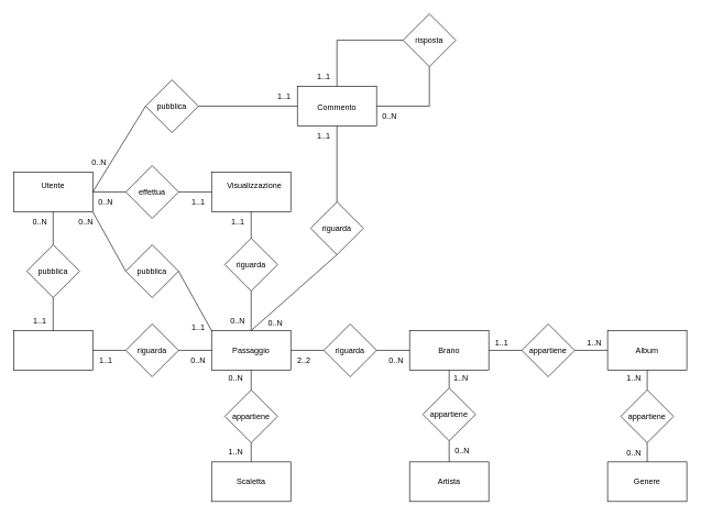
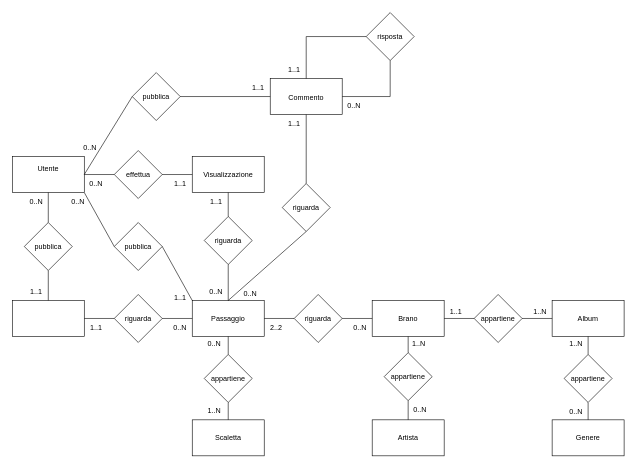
  <mxCell id="0" />
  <mxCell id="1" parent="0" />
  <mxCell id="2" value="" style="rounded=0;whiteSpace=wrap;html=1;" vertex="1" parent="1"><mxGeometry x="620" y="500" width="120" height="60" as="geometry" /></mxCell>
  <mxCell id="3" value="" style="rounded=0;whiteSpace=wrap;html=1;" vertex="1" parent="1"><mxGeometry x="620" y="699" width="120" height="60" as="geometry" /></mxCell>
  <mxCell id="4" value="" style="rounded=0;whiteSpace=wrap;html=1;" vertex="1" parent="1"><mxGeometry x="920" y="500" width="120" height="60" as="geometry" /></mxCell>
  <mxCell id="5" value="" style="rounded=0;whiteSpace=wrap;html=1;" vertex="1" parent="1"><mxGeometry x="920" y="699" width="120" height="60" as="geometry" /></mxCell>
  <mxCell id="6" value="" style="rounded=0;whiteSpace=wrap;html=1;" vertex="1" parent="1"><mxGeometry x="320" y="260" width="120" height="60" as="geometry" /></mxCell>
  <mxCell id="7" value="" style="rounded=0;whiteSpace=wrap;html=1;" vertex="1" parent="1"><mxGeometry x="450" y="130" width="120" height="60" as="geometry" /></mxCell>
  <mxCell id="8" value="" style="rounded=0;whiteSpace=wrap;html=1;" vertex="1" parent="1"><mxGeometry x="20" y="500" width="120" height="60" as="geometry" /></mxCell>
  <mxCell id="9" value="Brano" style="text;html=1;align=center;verticalAlign=middle;whiteSpace=wrap;rounded=0;" vertex="1" parent="1"><mxGeometry x="650" y="515" width="60" height="30" as="geometry" /></mxCell>
  <mxCell id="10" value="Artista" style="text;html=1;align=center;verticalAlign=middle;whiteSpace=wrap;rounded=0;" vertex="1" parent="1"><mxGeometry x="650" y="714" width="60" height="30" as="geometry" /></mxCell>
  <mxCell id="11" value="Genere" style="text;html=1;align=center;verticalAlign=middle;whiteSpace=wrap;rounded=0;" vertex="1" parent="1"><mxGeometry x="950" y="714" width="60" height="30" as="geometry" /></mxCell>
  <mxCell id="12" value="Album" style="text;html=1;align=center;verticalAlign=middle;whiteSpace=wrap;rounded=0;" vertex="1" parent="1"><mxGeometry x="950" y="515" width="60" height="30" as="geometry" /></mxCell>
- <mxCell id="13" value="Visualizzazione" style="text;html=1;align=center;verticalAlign=middle;whiteSpace=wrap;rounded=0;" vertex="1" parent="1"><mxGeometry x="355" y="265" width="60" height="30" as="geometry" /></mxCell>
+ <mxCell id="13" value="Visualizzazione" style="text;html=1;align=center;verticalAlign=middle;whiteSpace=wrap;rounded=0;" vertex="1" parent="1"><mxGeometry x="350" y="275" width="60" height="30" as="geometry" /></mxCell>
  <mxCell id="14" value="Commento" style="text;html=1;align=center;verticalAlign=middle;whiteSpace=wrap;rounded=0;" vertex="1" parent="1"><mxGeometry x="480" y="150" width="60" height="25" as="geometry" /></mxCell>
  <mxCell id="15" value="" style="rounded=0;whiteSpace=wrap;html=1;" vertex="1" parent="1"><mxGeometry x="20" y="260" width="120" height="60" as="geometry" /></mxCell>
  <mxCell id="16" value="Utente" style="text;html=1;align=center;verticalAlign=middle;whiteSpace=wrap;rounded=0;" vertex="1" parent="1"><mxGeometry x="50" y="265" width="60" height="30" as="geometry" /></mxCell>
  <mxCell id="17" value="" style="rhombus;whiteSpace=wrap;html=1;" vertex="1" parent="1"><mxGeometry x="220" y="120" width="80" height="80" as="geometry" /></mxCell>
  <mxCell id="18" value="pubblica" style="text;html=1;align=center;verticalAlign=middle;whiteSpace=wrap;rounded=0;" vertex="1" parent="1"><mxGeometry x="230" y="145" width="60" height="30" as="geometry" /></mxCell>
  <mxCell id="19" value="" style="rhombus;whiteSpace=wrap;html=1;" vertex="1" parent="1"><mxGeometry x="40" y="370" width="80" height="80" as="geometry" /></mxCell>
  <mxCell id="20" value="pubblica" style="text;html=1;align=center;verticalAlign=middle;whiteSpace=wrap;rounded=0;" vertex="1" parent="1"><mxGeometry x="50" y="395" width="60" height="30" as="geometry" /></mxCell>
  <mxCell id="21" value="" style="endArrow=none;html=1;rounded=0;exitX=0.5;exitY=1;exitDx=0;exitDy=0;entryX=0.5;entryY=0;entryDx=0;entryDy=0;" edge="1" parent="1" source="15" target="19"><mxGeometry width="50" height="50" relative="1" as="geometry"><mxPoint x="220" y="350" as="sourcePoint" /><mxPoint x="270" y="300" as="targetPoint" /></mxGeometry></mxCell>
  <mxCell id="22" value="" style="endArrow=none;html=1;rounded=0;exitX=0.5;exitY=1;exitDx=0;exitDy=0;entryX=0.5;entryY=0;entryDx=0;entryDy=0;" edge="1" parent="1" source="19" target="8"><mxGeometry width="50" height="50" relative="1" as="geometry"><mxPoint x="220" y="370" as="sourcePoint" /><mxPoint x="270" y="320" as="targetPoint" /></mxGeometry></mxCell>
  <mxCell id="23" value="" style="endArrow=none;html=1;rounded=0;exitX=1;exitY=0.5;exitDx=0;exitDy=0;entryX=0;entryY=0.5;entryDx=0;entryDy=0;" edge="1" parent="1" source="17" target="7"><mxGeometry width="50" height="50" relative="1" as="geometry"><mxPoint x="220" y="350" as="sourcePoint" /><mxPoint x="270" y="300" as="targetPoint" /></mxGeometry></mxCell>
  <mxCell id="24" value="" style="endArrow=none;html=1;rounded=0;exitX=1;exitY=0.5;exitDx=0;exitDy=0;entryX=0;entryY=0.5;entryDx=0;entryDy=0;" edge="1" parent="1" source="15" target="17"><mxGeometry width="50" height="50" relative="1" as="geometry"><mxPoint x="220" y="350" as="sourcePoint" /><mxPoint x="270" y="300" as="targetPoint" /></mxGeometry></mxCell>
  <mxCell id="25" value="" style="rounded=0;whiteSpace=wrap;html=1;" vertex="1" parent="1"><mxGeometry x="320" y="500" width="120" height="60" as="geometry" /></mxCell>
  <mxCell id="26" value="Passaggio" style="text;html=1;align=center;verticalAlign=middle;whiteSpace=wrap;rounded=0;" vertex="1" parent="1"><mxGeometry x="350" y="515" width="60" height="30" as="geometry" /></mxCell>
  <mxCell id="27" value="" style="rhombus;whiteSpace=wrap;html=1;" vertex="1" parent="1"><mxGeometry x="190" y="490" width="80" height="80" as="geometry" /></mxCell>
  <mxCell id="28" value="riguarda" style="text;html=1;align=center;verticalAlign=middle;whiteSpace=wrap;rounded=0;" vertex="1" parent="1"><mxGeometry x="200" y="515" width="60" height="30" as="geometry" /></mxCell>
  <mxCell id="29" value="" style="endArrow=none;html=1;rounded=0;exitX=1;exitY=0.5;exitDx=0;exitDy=0;entryX=0;entryY=0.5;entryDx=0;entryDy=0;" edge="1" parent="1" source="27" target="25"><mxGeometry width="50" height="50" relative="1" as="geometry"><mxPoint x="340" y="420" as="sourcePoint" /><mxPoint x="390" y="370" as="targetPoint" /></mxGeometry></mxCell>
  <mxCell id="30" value="" style="endArrow=none;html=1;rounded=0;exitX=0;exitY=0.5;exitDx=0;exitDy=0;entryX=1;entryY=0.5;entryDx=0;entryDy=0;" edge="1" parent="1" source="27" target="8"><mxGeometry width="50" height="50" relative="1" as="geometry"><mxPoint x="340" y="420" as="sourcePoint" /><mxPoint x="390" y="370" as="targetPoint" /></mxGeometry></mxCell>
  <mxCell id="31" value="" style="rhombus;whiteSpace=wrap;html=1;" vertex="1" parent="1"><mxGeometry x="470" y="305" width="80" height="80" as="geometry" /></mxCell>
  <mxCell id="32" value="" style="endArrow=none;html=1;rounded=0;exitX=0.5;exitY=1;exitDx=0;exitDy=0;entryX=0.5;entryY=0;entryDx=0;entryDy=0;" edge="1" parent="1" source="31" target="25"><mxGeometry width="50" height="50" relative="1" as="geometry"><mxPoint x="340" y="420" as="sourcePoint" /><mxPoint x="390" y="370" as="targetPoint" /></mxGeometry></mxCell>
  <mxCell id="33" value="" style="endArrow=none;html=1;rounded=0;exitX=0.5;exitY=0;exitDx=0;exitDy=0;entryX=0.5;entryY=1;entryDx=0;entryDy=0;" edge="1" parent="1" source="31" target="7"><mxGeometry width="50" height="50" relative="1" as="geometry"><mxPoint x="490" y="380" as="sourcePoint" /><mxPoint x="540" y="330" as="targetPoint" /></mxGeometry></mxCell>
  <mxCell id="34" value="riguarda" style="text;html=1;align=center;verticalAlign=middle;whiteSpace=wrap;rounded=0;" vertex="1" parent="1"><mxGeometry x="480" y="330" width="60" height="30" as="geometry" /></mxCell>
  <mxCell id="35" value="" style="rhombus;whiteSpace=wrap;html=1;" vertex="1" parent="1"><mxGeometry x="190" y="370" width="80" height="80" as="geometry" /></mxCell>
  <mxCell id="36" value="pubblica" style="text;html=1;align=center;verticalAlign=middle;whiteSpace=wrap;rounded=0;" vertex="1" parent="1"><mxGeometry x="200" y="395" width="60" height="30" as="geometry" /></mxCell>
  <mxCell id="37" value="" style="endArrow=none;html=1;rounded=0;exitX=0;exitY=0.5;exitDx=0;exitDy=0;entryX=1;entryY=1;entryDx=0;entryDy=0;" edge="1" parent="1" source="35" target="15"><mxGeometry width="50" height="50" relative="1" as="geometry"><mxPoint x="200" y="440" as="sourcePoint" /><mxPoint x="250" y="390" as="targetPoint" /></mxGeometry></mxCell>
  <mxCell id="38" value="" style="endArrow=none;html=1;rounded=0;exitX=1;exitY=0.5;exitDx=0;exitDy=0;entryX=0;entryY=0;entryDx=0;entryDy=0;" edge="1" parent="1" source="35" target="25"><mxGeometry width="50" height="50" relative="1" as="geometry"><mxPoint x="290" y="410" as="sourcePoint" /><mxPoint x="340" y="360" as="targetPoint" /></mxGeometry></mxCell>
  <mxCell id="39" value="" style="rhombus;whiteSpace=wrap;html=1;" vertex="1" parent="1"><mxGeometry x="190" y="250" width="80" height="80" as="geometry" /></mxCell>
  <mxCell id="40" value="effettua" style="text;html=1;align=center;verticalAlign=middle;whiteSpace=wrap;rounded=0;" vertex="1" parent="1"><mxGeometry x="200" y="275" width="60" height="30" as="geometry" /></mxCell>
  <mxCell id="41" value="" style="rhombus;whiteSpace=wrap;html=1;" vertex="1" parent="1"><mxGeometry x="340" y="360" width="80" height="80" as="geometry" /></mxCell>
  <mxCell id="42" value="riguarda" style="text;html=1;align=center;verticalAlign=middle;whiteSpace=wrap;rounded=0;" vertex="1" parent="1"><mxGeometry x="350" y="385" width="60" height="30" as="geometry" /></mxCell>
  <mxCell id="43" value="" style="endArrow=none;html=1;rounded=0;exitX=1;exitY=0.5;exitDx=0;exitDy=0;entryX=0;entryY=0.5;entryDx=0;entryDy=0;" edge="1" parent="1" source="39" target="6"><mxGeometry width="50" height="50" relative="1" as="geometry"><mxPoint x="290" y="380" as="sourcePoint" /><mxPoint x="340" y="330" as="targetPoint" /></mxGeometry></mxCell>
  <mxCell id="44" value="" style="endArrow=none;html=1;rounded=0;exitX=0;exitY=0.5;exitDx=0;exitDy=0;entryX=1;entryY=0.5;entryDx=0;entryDy=0;" edge="1" parent="1" source="39" target="15"><mxGeometry width="50" height="50" relative="1" as="geometry"><mxPoint x="320" y="240" as="sourcePoint" /><mxPoint x="370" y="190" as="targetPoint" /></mxGeometry></mxCell>
  <mxCell id="45" value="" style="endArrow=none;html=1;rounded=0;entryX=0.5;entryY=1;entryDx=0;entryDy=0;exitX=0.5;exitY=0;exitDx=0;exitDy=0;" edge="1" parent="1" source="41" target="6"><mxGeometry width="50" height="50" relative="1" as="geometry"><mxPoint x="310" y="380" as="sourcePoint" /><mxPoint x="360" y="330" as="targetPoint" /></mxGeometry></mxCell>
  <mxCell id="46" value="" style="endArrow=none;html=1;rounded=0;exitX=0.5;exitY=1;exitDx=0;exitDy=0;entryX=0.5;entryY=0;entryDx=0;entryDy=0;" edge="1" parent="1" source="41" target="25"><mxGeometry width="50" height="50" relative="1" as="geometry"><mxPoint x="290" y="380" as="sourcePoint" /><mxPoint x="380" y="500" as="targetPoint" /></mxGeometry></mxCell>
  <mxCell id="47" value="" style="rhombus;whiteSpace=wrap;html=1;" vertex="1" parent="1"><mxGeometry x="490" y="490" width="80" height="80" as="geometry" /></mxCell>
  <mxCell id="48" value="" style="endArrow=none;html=1;rounded=0;exitX=1;exitY=0.5;exitDx=0;exitDy=0;entryX=0;entryY=0.5;entryDx=0;entryDy=0;" edge="1" parent="1" source="25" target="47"><mxGeometry width="50" height="50" relative="1" as="geometry"><mxPoint x="460" y="540" as="sourcePoint" /><mxPoint x="510" y="490" as="targetPoint" /></mxGeometry></mxCell>
  <mxCell id="49" value="" style="endArrow=none;html=1;rounded=0;exitX=1;exitY=0.5;exitDx=0;exitDy=0;entryX=0;entryY=0.5;entryDx=0;entryDy=0;" edge="1" parent="1" source="47" target="2"><mxGeometry width="50" height="50" relative="1" as="geometry"><mxPoint x="620" y="490" as="sourcePoint" /><mxPoint x="670" y="440" as="targetPoint" /></mxGeometry></mxCell>
  <mxCell id="50" value="riguarda" style="text;html=1;align=center;verticalAlign=middle;whiteSpace=wrap;rounded=0;" vertex="1" parent="1"><mxGeometry x="500" y="515" width="60" height="30" as="geometry" /></mxCell>
  <mxCell id="51" value="" style="rhombus;whiteSpace=wrap;html=1;" vertex="1" parent="1"><mxGeometry x="790" y="490" width="80" height="80" as="geometry" /></mxCell>
  <mxCell id="52" value="" style="endArrow=none;html=1;rounded=0;exitX=1;exitY=0.5;exitDx=0;exitDy=0;entryX=0;entryY=0.5;entryDx=0;entryDy=0;" edge="1" parent="1" source="2" target="51"><mxGeometry width="50" height="50" relative="1" as="geometry"><mxPoint x="810" y="650" as="sourcePoint" /><mxPoint x="860" y="600" as="targetPoint" /></mxGeometry></mxCell>
  <mxCell id="53" value="" style="endArrow=none;html=1;rounded=0;exitX=1;exitY=0.5;exitDx=0;exitDy=0;entryX=0;entryY=0.5;entryDx=0;entryDy=0;" edge="1" parent="1" source="51" target="4"><mxGeometry width="50" height="50" relative="1" as="geometry"><mxPoint x="810" y="650" as="sourcePoint" /><mxPoint x="860" y="600" as="targetPoint" /></mxGeometry></mxCell>
  <mxCell id="54" value="" style="rhombus;whiteSpace=wrap;html=1;" vertex="1" parent="1"><mxGeometry x="640" y="587" width="80" height="80" as="geometry" /></mxCell>
  <mxCell id="55" value="" style="endArrow=none;html=1;rounded=0;exitX=0.5;exitY=1;exitDx=0;exitDy=0;entryX=0.5;entryY=0;entryDx=0;entryDy=0;" edge="1" parent="1" source="2" target="54"><mxGeometry width="50" height="50" relative="1" as="geometry"><mxPoint x="1080" y="640" as="sourcePoint" /><mxPoint x="1130" y="590" as="targetPoint" /></mxGeometry></mxCell>
  <mxCell id="56" value="" style="endArrow=none;html=1;rounded=0;entryX=0.5;entryY=0;entryDx=0;entryDy=0;exitX=0.5;exitY=1;exitDx=0;exitDy=0;" edge="1" parent="1" source="54" target="3"><mxGeometry width="50" height="50" relative="1" as="geometry"><mxPoint x="680" y="670" as="sourcePoint" /><mxPoint x="750" y="717" as="targetPoint" /></mxGeometry></mxCell>
  <mxCell id="57" value="appartiene" style="text;html=1;align=center;verticalAlign=middle;whiteSpace=wrap;rounded=0;" vertex="1" parent="1"><mxGeometry x="800" y="515" width="60" height="30" as="geometry" /></mxCell>
  <mxCell id="58" value="appartiene" style="text;html=1;align=center;verticalAlign=middle;whiteSpace=wrap;rounded=0;" vertex="1" parent="1"><mxGeometry x="650" y="613" width="60" height="30" as="geometry" /></mxCell>
  <mxCell id="59" value="" style="rhombus;whiteSpace=wrap;html=1;" vertex="1" parent="1"><mxGeometry x="940" y="590" width="80" height="80" as="geometry" /></mxCell>
  <mxCell id="60" value="" style="endArrow=none;html=1;rounded=0;exitX=0.5;exitY=0;exitDx=0;exitDy=0;entryX=0.5;entryY=1;entryDx=0;entryDy=0;" edge="1" parent="1" source="5" target="59"><mxGeometry width="50" height="50" relative="1" as="geometry"><mxPoint x="850" y="660" as="sourcePoint" /><mxPoint x="900" y="610" as="targetPoint" /></mxGeometry></mxCell>
  <mxCell id="61" value="" style="endArrow=none;html=1;rounded=0;exitX=0.5;exitY=0;exitDx=0;exitDy=0;entryX=0.5;entryY=1;entryDx=0;entryDy=0;" edge="1" parent="1" source="59" target="4"><mxGeometry width="50" height="50" relative="1" as="geometry"><mxPoint x="750" y="670" as="sourcePoint" /><mxPoint x="800" y="620" as="targetPoint" /></mxGeometry></mxCell>
  <mxCell id="62" value="appartiene" style="text;html=1;align=center;verticalAlign=middle;whiteSpace=wrap;rounded=0;" vertex="1" parent="1"><mxGeometry x="950" y="615" width="60" height="30" as="geometry" /></mxCell>
  <mxCell id="63" value="0..N" style="text;html=1;align=center;verticalAlign=middle;whiteSpace=wrap;rounded=0;" vertex="1" parent="1"><mxGeometry x="30" y="320" width="60" height="30" as="geometry" /></mxCell>
  <mxCell id="64" value="1..1" style="text;html=1;align=center;verticalAlign=middle;whiteSpace=wrap;rounded=0;" vertex="1" parent="1"><mxGeometry x="30" y="470" width="60" height="30" as="geometry" /></mxCell>
  <mxCell id="65" value="1..1" style="text;html=1;align=center;verticalAlign=middle;whiteSpace=wrap;rounded=0;" vertex="1" parent="1"><mxGeometry x="130" y="530" width="60" height="30" as="geometry" /></mxCell>
  <mxCell id="66" value="0..N" style="text;html=1;align=center;verticalAlign=middle;whiteSpace=wrap;rounded=0;" vertex="1" parent="1"><mxGeometry x="270" y="530" width="60" height="30" as="geometry" /></mxCell>
  <mxCell id="67" value="2..2" style="text;html=1;align=center;verticalAlign=middle;whiteSpace=wrap;rounded=0;" vertex="1" parent="1"><mxGeometry x="430" y="530" width="60" height="30" as="geometry" /></mxCell>
  <mxCell id="68" value="0..N" style="text;html=1;align=center;verticalAlign=middle;whiteSpace=wrap;rounded=0;" vertex="1" parent="1"><mxGeometry x="570" y="530" width="60" height="30" as="geometry" /></mxCell>
  <mxCell id="69" value="0..N" style="text;html=1;align=center;verticalAlign=middle;whiteSpace=wrap;rounded=0;" vertex="1" parent="1"><mxGeometry x="120" y="230" width="60" height="30" as="geometry" /></mxCell>
  <mxCell id="70" value="1..1" style="text;html=1;align=center;verticalAlign=middle;whiteSpace=wrap;rounded=0;" vertex="1" parent="1"><mxGeometry x="400" y="130" width="60" height="30" as="geometry" /></mxCell>
  <mxCell id="71" value="" style="rhombus;whiteSpace=wrap;html=1;" vertex="1" parent="1"><mxGeometry x="610" y="20" width="80" height="80" as="geometry" /></mxCell>
  <mxCell id="72" value="risposta" style="text;html=1;align=center;verticalAlign=middle;whiteSpace=wrap;rounded=0;" vertex="1" parent="1"><mxGeometry x="620" y="45" width="60" height="30" as="geometry" /></mxCell>
  <mxCell id="73" value="" style="endArrow=none;html=1;rounded=0;exitX=0.5;exitY=0;exitDx=0;exitDy=0;entryX=0;entryY=0.5;entryDx=0;entryDy=0;" edge="1" parent="1" source="7" target="71"><mxGeometry width="50" height="50" relative="1" as="geometry"><mxPoint x="480" y="80" as="sourcePoint" /><mxPoint x="530" y="30" as="targetPoint" /><Array as="points"><mxPoint x="510" y="60" /></Array></mxGeometry></mxCell>
  <mxCell id="74" value="" style="endArrow=none;html=1;rounded=0;entryX=0.5;entryY=1;entryDx=0;entryDy=0;exitX=1;exitY=0.5;exitDx=0;exitDy=0;" edge="1" parent="1" source="7" target="71"><mxGeometry width="50" height="50" relative="1" as="geometry"><mxPoint x="620" y="200" as="sourcePoint" /><mxPoint x="670" y="150" as="targetPoint" /><Array as="points"><mxPoint x="650" y="160" /></Array></mxGeometry></mxCell>
  <mxCell id="75" value="1..1" style="text;html=1;align=center;verticalAlign=middle;whiteSpace=wrap;rounded=0;" vertex="1" parent="1"><mxGeometry x="460" y="100" width="60" height="30" as="geometry" /></mxCell>
  <mxCell id="76" value="0..N" style="text;html=1;align=center;verticalAlign=middle;whiteSpace=wrap;rounded=0;" vertex="1" parent="1"><mxGeometry x="560" y="160" width="60" height="30" as="geometry" /></mxCell>
  <mxCell id="77" value="0..N" style="text;html=1;align=center;verticalAlign=middle;whiteSpace=wrap;rounded=0;" vertex="1" parent="1"><mxGeometry x="130" y="290" width="60" height="30" as="geometry" /></mxCell>
  <mxCell id="78" value="1..1" style="text;html=1;align=center;verticalAlign=middle;whiteSpace=wrap;rounded=0;" vertex="1" parent="1"><mxGeometry x="270" y="290" width="60" height="30" as="geometry" /></mxCell>
  <mxCell id="79" value="1..1" style="text;html=1;align=center;verticalAlign=middle;whiteSpace=wrap;rounded=0;" vertex="1" parent="1"><mxGeometry x="330" y="320" width="60" height="30" as="geometry" /></mxCell>
  <mxCell id="80" value="0..N" style="text;html=1;align=center;verticalAlign=middle;whiteSpace=wrap;rounded=0;" vertex="1" parent="1"><mxGeometry x="330" y="470" width="60" height="30" as="geometry" /></mxCell>
  <mxCell id="81" value="0..N" style="text;html=1;align=center;verticalAlign=middle;whiteSpace=wrap;rounded=0;" vertex="1" parent="1"><mxGeometry x="100" y="320" width="60" height="30" as="geometry" /></mxCell>
  <mxCell id="82" value="1..1" style="text;html=1;align=center;verticalAlign=middle;whiteSpace=wrap;rounded=0;" vertex="1" parent="1"><mxGeometry x="270" y="480" width="60" height="30" as="geometry" /></mxCell>
  <mxCell id="83" value="1..1" style="text;html=1;align=center;verticalAlign=middle;whiteSpace=wrap;rounded=0;" vertex="1" parent="1"><mxGeometry x="460" y="190" width="60" height="30" as="geometry" /></mxCell>
  <mxCell id="84" value="0..N" style="text;html=1;align=center;verticalAlign=middle;whiteSpace=wrap;rounded=0;" vertex="1" parent="1"><mxGeometry x="387" y="474" width="60" height="30" as="geometry" /></mxCell>
  <mxCell id="85" value="1..N" style="text;html=1;align=center;verticalAlign=middle;whiteSpace=wrap;rounded=0;" vertex="1" parent="1"><mxGeometry x="930" y="557" width="60" height="30" as="geometry" /></mxCell>
  <mxCell id="86" value="0..N" style="text;html=1;align=center;verticalAlign=middle;whiteSpace=wrap;rounded=0;" vertex="1" parent="1"><mxGeometry x="930" y="670" width="60" height="30" as="geometry" /></mxCell>
  <mxCell id="87" value="1..1" style="text;html=1;align=center;verticalAlign=middle;whiteSpace=wrap;rounded=0;" vertex="1" parent="1"><mxGeometry x="730" y="504" width="60" height="30" as="geometry" /></mxCell>
  <mxCell id="88" value="1..N" style="text;html=1;align=center;verticalAlign=middle;whiteSpace=wrap;rounded=0;" vertex="1" parent="1"><mxGeometry x="870" y="504" width="60" height="30" as="geometry" /></mxCell>
  <mxCell id="89" value="1..N" style="text;html=1;align=center;verticalAlign=middle;whiteSpace=wrap;rounded=0;" vertex="1" parent="1"><mxGeometry x="668" y="557" width="60" height="30" as="geometry" /></mxCell>
  <mxCell id="90" value="0..N" style="text;html=1;align=center;verticalAlign=middle;whiteSpace=wrap;rounded=0;" vertex="1" parent="1"><mxGeometry x="670" y="667" width="60" height="30" as="geometry" /></mxCell>
  <mxCell id="91" value="" style="rounded=0;whiteSpace=wrap;html=1;" vertex="1" parent="1"><mxGeometry x="320" y="699" width="120" height="60" as="geometry" /></mxCell>
  <mxCell id="92" value="" style="rhombus;whiteSpace=wrap;html=1;" vertex="1" parent="1"><mxGeometry x="340" y="590" width="80" height="80" as="geometry" /></mxCell>
  <mxCell id="93" value="appartiene" style="text;html=1;align=center;verticalAlign=middle;whiteSpace=wrap;rounded=0;" vertex="1" parent="1"><mxGeometry x="350" y="615" width="60" height="30" as="geometry" /></mxCell>
  <mxCell id="94" value="Scaletta" style="text;html=1;align=center;verticalAlign=middle;whiteSpace=wrap;rounded=0;" vertex="1" parent="1"><mxGeometry x="350" y="714" width="60" height="30" as="geometry" /></mxCell>
  <mxCell id="95" value="" style="endArrow=none;html=1;rounded=0;exitX=0.5;exitY=0;exitDx=0;exitDy=0;entryX=0.5;entryY=1;entryDx=0;entryDy=0;" edge="1" parent="1" source="91" target="92"><mxGeometry width="50" height="50" relative="1" as="geometry"><mxPoint x="470" y="670" as="sourcePoint" /><mxPoint x="520" y="620" as="targetPoint" /></mxGeometry></mxCell>
  <mxCell id="96" value="" style="endArrow=none;html=1;rounded=0;exitX=0.5;exitY=0;exitDx=0;exitDy=0;entryX=0.5;entryY=1;entryDx=0;entryDy=0;" edge="1" parent="1" source="92" target="25"><mxGeometry width="50" height="50" relative="1" as="geometry"><mxPoint x="470" y="650" as="sourcePoint" /><mxPoint x="520" y="600" as="targetPoint" /></mxGeometry></mxCell>
  <mxCell id="97" value="0..N" style="text;html=1;align=center;verticalAlign=middle;whiteSpace=wrap;rounded=0;" vertex="1" parent="1"><mxGeometry x="327" y="557" width="60" height="30" as="geometry" /></mxCell>
  <mxCell id="98" value="1..N" style="text;html=1;align=center;verticalAlign=middle;whiteSpace=wrap;rounded=0;" vertex="1" parent="1"><mxGeometry x="327" y="669" width="60" height="30" as="geometry" /></mxCell>
